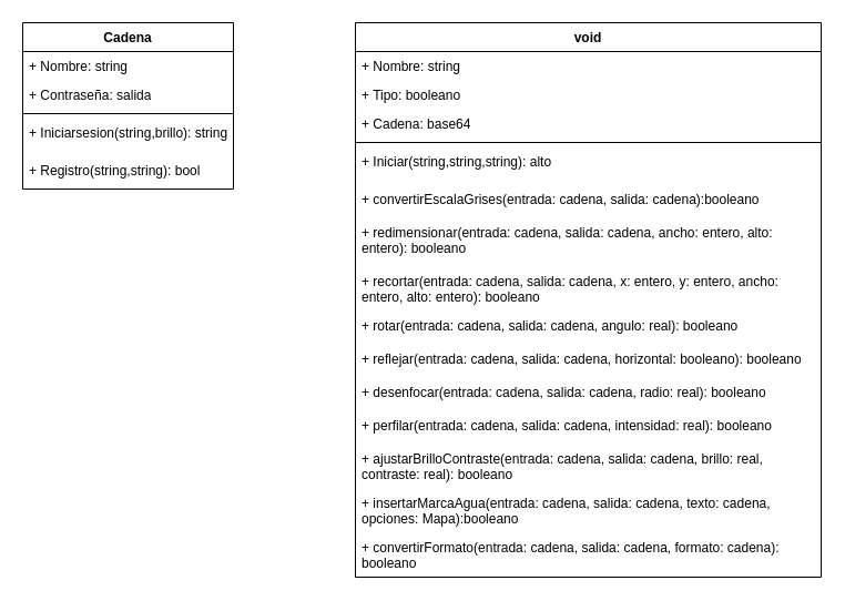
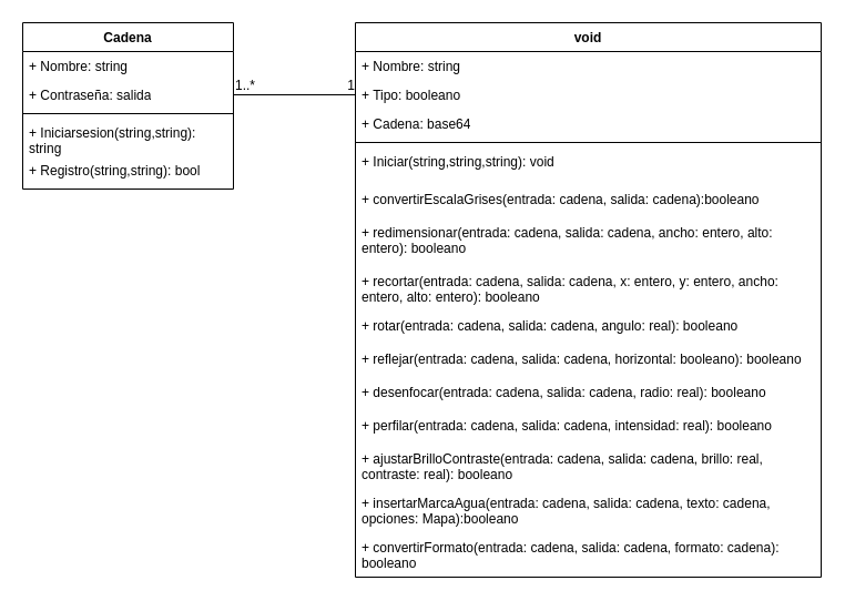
  <mxCell id="0" />
  <mxCell id="1" parent="0" />
  <mxCell id="2" value="Cadena" style="swimlane;fontStyle=1;align=center;verticalAlign=top;childLayout=stackLayout;horizontal=1;startSize=26;horizontalStack=0;resizeParent=1;resizeParentMax=0;resizeLast=0;collapsible=1;marginBottom=0;whiteSpace=wrap;html=1;" vertex="1" parent="1"><mxGeometry x="20" y="20" width="190" height="150" as="geometry" /></mxCell>
  <mxCell id="3" value="+ Nombre: string" style="text;strokeColor=none;fillColor=none;align=left;verticalAlign=top;spacingLeft=4;spacingRight=4;overflow=hidden;rotatable=0;points=[[0,0.5],[1,0.5]];portConstraint=eastwest;whiteSpace=wrap;html=1;" vertex="1" parent="2"><mxGeometry y="26" width="190" height="26" as="geometry" /></mxCell>
  <mxCell id="4" value="+ Contraseña: salida" style="text;strokeColor=none;fillColor=none;align=left;verticalAlign=top;spacingLeft=4;spacingRight=4;overflow=hidden;rotatable=0;points=[[0,0.5],[1,0.5]];portConstraint=eastwest;whiteSpace=wrap;html=1;" vertex="1" parent="2"><mxGeometry y="52" width="190" height="26" as="geometry" /></mxCell>
  <mxCell id="5" value="" style="line;strokeWidth=1;fillColor=none;align=left;verticalAlign=middle;spacingTop=-1;spacingLeft=3;spacingRight=3;rotatable=0;labelPosition=right;points=[];portConstraint=eastwest;strokeColor=inherit;" vertex="1" parent="2"><mxGeometry y="78" width="190" height="8" as="geometry" /></mxCell>
- <mxCell id="6" value="+ Iniciarsesion(string,brillo): string" style="text;strokeColor=none;fillColor=none;align=left;verticalAlign=top;spacingLeft=4;spacingRight=4;overflow=hidden;rotatable=0;points=[[0,0.5],[1,0.5]];portConstraint=eastwest;whiteSpace=wrap;html=1;" vertex="1" parent="2"><mxGeometry y="86" width="190" height="34" as="geometry" /></mxCell>
+ <mxCell id="6" value="+ Iniciarsesion(string,string): string" style="text;strokeColor=none;fillColor=none;align=left;verticalAlign=top;spacingLeft=4;spacingRight=4;overflow=hidden;rotatable=0;points=[[0,0.5],[1,0.5]];portConstraint=eastwest;whiteSpace=wrap;html=1;" vertex="1" parent="2"><mxGeometry y="86" width="190" height="34" as="geometry" /></mxCell>
  <mxCell id="7" value="+ Registro(string,string): bool" style="text;strokeColor=none;fillColor=none;align=left;verticalAlign=top;spacingLeft=4;spacingRight=4;overflow=hidden;rotatable=0;points=[[0,0.5],[1,0.5]];portConstraint=eastwest;whiteSpace=wrap;html=1;" vertex="1" parent="2"><mxGeometry y="120" width="190" height="30" as="geometry" /></mxCell>
  <mxCell id="8" value="void" style="swimlane;fontStyle=1;align=center;verticalAlign=top;childLayout=stackLayout;horizontal=1;startSize=26;horizontalStack=0;resizeParent=1;resizeParentMax=0;resizeLast=0;collapsible=1;marginBottom=0;whiteSpace=wrap;html=1;" vertex="1" parent="1"><mxGeometry x="320" y="20" width="420" height="500" as="geometry" /></mxCell>
  <mxCell id="9" value="+ Nombre: string" style="text;strokeColor=none;fillColor=none;align=left;verticalAlign=top;spacingLeft=4;spacingRight=4;overflow=hidden;rotatable=0;points=[[0,0.5],[1,0.5]];portConstraint=eastwest;whiteSpace=wrap;html=1;" vertex="1" parent="8"><mxGeometry y="26" width="420" height="26" as="geometry" /></mxCell>
  <mxCell id="10" value="+ Tipo: booleano" style="text;strokeColor=none;fillColor=none;align=left;verticalAlign=top;spacingLeft=4;spacingRight=4;overflow=hidden;rotatable=0;points=[[0,0.5],[1,0.5]];portConstraint=eastwest;whiteSpace=wrap;html=1;" vertex="1" parent="8"><mxGeometry y="52" width="420" height="26" as="geometry" /></mxCell>
  <mxCell id="11" value="+ Cadena: base64" style="text;strokeColor=none;fillColor=none;align=left;verticalAlign=top;spacingLeft=4;spacingRight=4;overflow=hidden;rotatable=0;points=[[0,0.5],[1,0.5]];portConstraint=eastwest;whiteSpace=wrap;html=1;" vertex="1" parent="8"><mxGeometry y="78" width="420" height="26" as="geometry" /></mxCell>
  <mxCell id="12" value="" style="line;strokeWidth=1;fillColor=none;align=left;verticalAlign=middle;spacingTop=-1;spacingLeft=3;spacingRight=3;rotatable=0;labelPosition=right;points=[];portConstraint=eastwest;strokeColor=inherit;" vertex="1" parent="8"><mxGeometry y="104" width="420" height="8" as="geometry" /></mxCell>
- <mxCell id="13" value="+ Iniciar(string,string,string): alto" style="text;strokeColor=none;fillColor=none;align=left;verticalAlign=top;spacingLeft=4;spacingRight=4;overflow=hidden;rotatable=0;points=[[0,0.5],[1,0.5]];portConstraint=eastwest;whiteSpace=wrap;html=1;" vertex="1" parent="8"><mxGeometry y="112" width="420" height="34" as="geometry" /></mxCell>
+ <mxCell id="13" value="+ Iniciar(string,string,string): void" style="text;strokeColor=none;fillColor=none;align=left;verticalAlign=top;spacingLeft=4;spacingRight=4;overflow=hidden;rotatable=0;points=[[0,0.5],[1,0.5]];portConstraint=eastwest;whiteSpace=wrap;html=1;" vertex="1" parent="8"><mxGeometry y="112" width="420" height="34" as="geometry" /></mxCell>
  <mxCell id="14" value="+ convertirEscalaGrises(entrada: cadena, salida: cadena):booleano" style="text;strokeColor=none;fillColor=none;align=left;verticalAlign=top;spacingLeft=4;spacingRight=4;overflow=hidden;rotatable=0;points=[[0,0.5],[1,0.5]];portConstraint=eastwest;whiteSpace=wrap;html=1;" vertex="1" parent="8"><mxGeometry y="146" width="420" height="30" as="geometry" /></mxCell>
  <mxCell id="15" value="+ redimensionar(entrada: cadena, salida: cadena, ancho: entero, alto: entero): booleano" style="text;strokeColor=none;fillColor=none;align=left;verticalAlign=top;spacingLeft=4;spacingRight=4;overflow=hidden;rotatable=0;points=[[0,0.5],[1,0.5]];portConstraint=eastwest;whiteSpace=wrap;html=1;" vertex="1" parent="8"><mxGeometry y="176" width="420" height="44" as="geometry" /></mxCell>
  <mxCell id="16" value="+&amp;nbsp;&lt;span style=&quot;background-color: transparent;&quot;&gt;recortar(entrada: cadena, salida: cadena, x: entero, y: entero, ancho: entero, alto: entero): booleano&lt;/span&gt;&lt;div&gt;&lt;span style=&quot;background-color: transparent; color: light-dark(rgb(0, 0, 0), rgb(255, 255, 255));&quot;&gt;&lt;br&gt;&lt;/span&gt;&lt;/div&gt;" style="text;strokeColor=none;fillColor=none;align=left;verticalAlign=top;spacingLeft=4;spacingRight=4;overflow=hidden;rotatable=0;points=[[0,0.5],[1,0.5]];portConstraint=eastwest;whiteSpace=wrap;html=1;" vertex="1" parent="8"><mxGeometry y="220" width="420" height="40" as="geometry" /></mxCell>
  <mxCell id="17" value="+&amp;nbsp;rotar(entrada: cadena, salida: cadena, angulo: real): booleano" style="text;strokeColor=none;fillColor=none;align=left;verticalAlign=top;spacingLeft=4;spacingRight=4;overflow=hidden;rotatable=0;points=[[0,0.5],[1,0.5]];portConstraint=eastwest;whiteSpace=wrap;html=1;" vertex="1" parent="8"><mxGeometry y="260" width="420" height="30" as="geometry" /></mxCell>
  <mxCell id="18" value="+&amp;nbsp;reflejar(entrada: cadena, salida: cadena, horizontal: booleano): booleano" style="text;strokeColor=none;fillColor=none;align=left;verticalAlign=top;spacingLeft=4;spacingRight=4;overflow=hidden;rotatable=0;points=[[0,0.5],[1,0.5]];portConstraint=eastwest;whiteSpace=wrap;html=1;" vertex="1" parent="8"><mxGeometry y="290" width="420" height="30" as="geometry" /></mxCell>
  <mxCell id="19" value="+ desenfocar(entrada: cadena, salida: cadena, radio: real): booleano" style="text;strokeColor=none;fillColor=none;align=left;verticalAlign=top;spacingLeft=4;spacingRight=4;overflow=hidden;rotatable=0;points=[[0,0.5],[1,0.5]];portConstraint=eastwest;whiteSpace=wrap;html=1;" vertex="1" parent="8"><mxGeometry y="320" width="420" height="30" as="geometry" /></mxCell>
  <mxCell id="20" value="+ perfilar(entrada: cadena, salida: cadena, intensidad: real): booleano" style="text;strokeColor=none;fillColor=none;align=left;verticalAlign=top;spacingLeft=4;spacingRight=4;overflow=hidden;rotatable=0;points=[[0,0.5],[1,0.5]];portConstraint=eastwest;whiteSpace=wrap;html=1;" vertex="1" parent="8"><mxGeometry y="350" width="420" height="30" as="geometry" /></mxCell>
  <mxCell id="21" value="+ ajustarBrilloContraste(entrada: cadena, salida: cadena, brillo: real, contraste: real): booleano" style="text;strokeColor=none;fillColor=none;align=left;verticalAlign=top;spacingLeft=4;spacingRight=4;overflow=hidden;rotatable=0;points=[[0,0.5],[1,0.5]];portConstraint=eastwest;whiteSpace=wrap;html=1;" vertex="1" parent="8"><mxGeometry y="380" width="420" height="40" as="geometry" /></mxCell>
  <mxCell id="22" value="+ insertarMarcaAgua(entrada: cadena, salida: cadena, texto: cadena, opciones: Mapa):booleano" style="text;strokeColor=none;fillColor=none;align=left;verticalAlign=top;spacingLeft=4;spacingRight=4;overflow=hidden;rotatable=0;points=[[0,0.5],[1,0.5]];portConstraint=eastwest;whiteSpace=wrap;html=1;" vertex="1" parent="8"><mxGeometry y="420" width="420" height="40" as="geometry" /></mxCell>
  <mxCell id="23" value="+ convertirFormato(entrada: cadena, salida: cadena, formato: cadena): booleano" style="text;strokeColor=none;fillColor=none;align=left;verticalAlign=top;spacingLeft=4;spacingRight=4;overflow=hidden;rotatable=0;points=[[0,0.5],[1,0.5]];portConstraint=eastwest;whiteSpace=wrap;html=1;" vertex="1" parent="8"><mxGeometry y="460" width="420" height="40" as="geometry" /></mxCell>
+ <mxCell id="24" value="" style="endArrow=none;html=1;rounded=0;align=center;verticalAlign=top;endFill=0;labelBackgroundColor=none;entryX=0;entryY=0.5;entryDx=0;entryDy=0;exitX=1;exitY=0.5;exitDx=0;exitDy=0;" edge="1" parent="1" source="4" target="10"><mxGeometry relative="1" as="geometry"><mxPoint x="250" y="100" as="sourcePoint" /><mxPoint x="310" y="240" as="targetPoint" /></mxGeometry></mxCell>
+ <mxCell id="25" value="1..*" style="resizable=0;html=1;align=left;verticalAlign=bottom;labelBackgroundColor=none;" connectable="0" vertex="1" parent="24"><mxGeometry x="-1" relative="1" as="geometry" /></mxCell>
+ <mxCell id="26" value="" style="resizable=0;html=1;align=left;verticalAlign=top;labelBackgroundColor=none;" connectable="0" vertex="1" parent="24"><mxGeometry x="-1" relative="1" as="geometry" /></mxCell>
+ <mxCell id="27" value="1" style="resizable=0;html=1;align=right;verticalAlign=bottom;labelBackgroundColor=none;" connectable="0" vertex="1" parent="24"><mxGeometry x="1" relative="1" as="geometry" /></mxCell>
